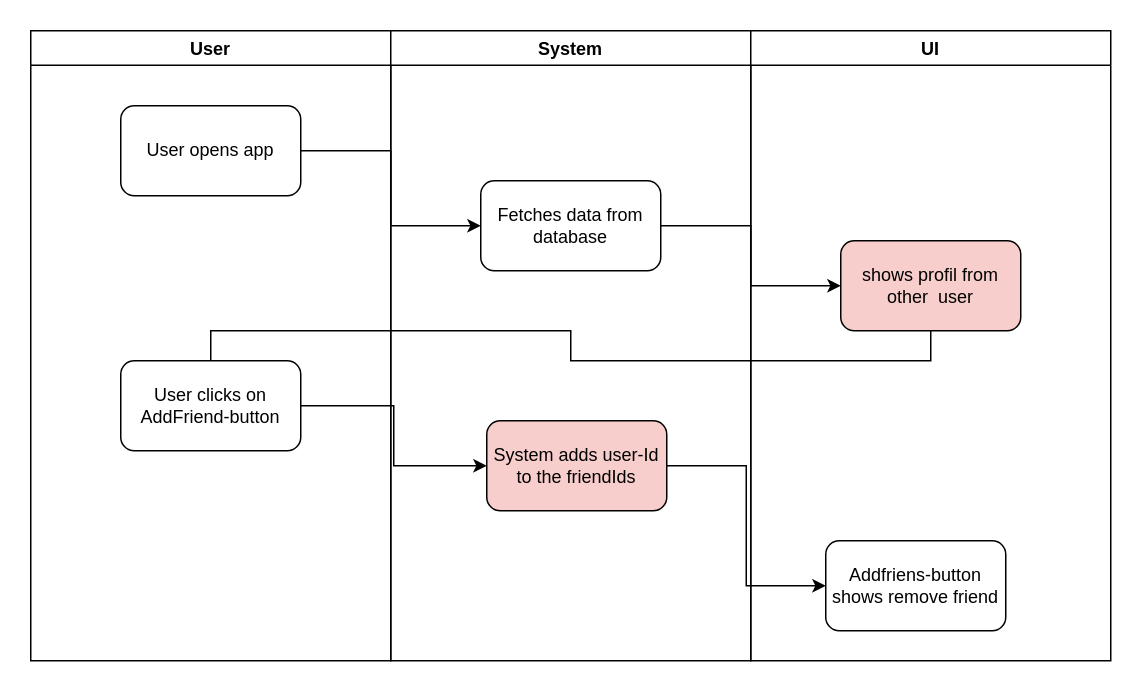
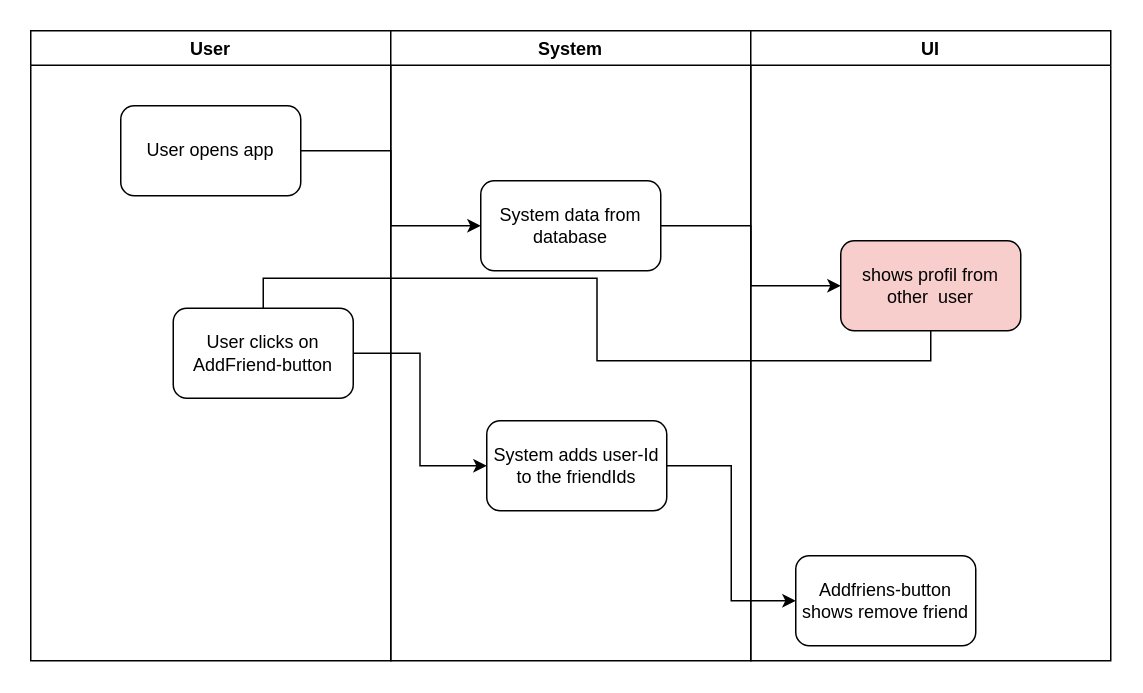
  <mxCell id="0" />
  <mxCell id="1" parent="0" />
  <mxCell id="2" value="User" style="swimlane;" vertex="1" parent="1"><mxGeometry x="20" y="20" width="240" height="420" as="geometry" /></mxCell>
  <mxCell id="3" value="User opens app" style="rounded=1;whiteSpace=wrap;html=1;" vertex="1" parent="2"><mxGeometry x="60" y="50" width="120" height="60" as="geometry" /></mxCell>
- <mxCell id="4" value="User clicks on AddFriend-button" style="rounded=1;whiteSpace=wrap;html=1;" vertex="1" parent="2"><mxGeometry x="60" y="220" width="120" height="60" as="geometry" /></mxCell>
+ <mxCell id="4" value="User clicks on AddFriend-button" style="rounded=1;whiteSpace=wrap;html=1;" vertex="1" parent="2"><mxGeometry x="95" y="185" width="120" height="60" as="geometry" /></mxCell>
  <mxCell id="5" value="System" style="swimlane;" vertex="1" parent="1"><mxGeometry x="260" y="20" width="240" height="420" as="geometry" /></mxCell>
- <mxCell id="6" value="Fetches data from database" style="rounded=1;whiteSpace=wrap;html=1;" vertex="1" parent="5"><mxGeometry x="60" y="100" width="120" height="60" as="geometry" /></mxCell>
- <mxCell id="7" value="System adds user-Id to the friendIds" style="rounded=1;whiteSpace=wrap;html=1;fillColor=#f8cecc;" vertex="1" parent="5"><mxGeometry x="64" y="260" width="120" height="60" as="geometry" /></mxCell>
+ <mxCell id="6" value="System data from database" style="rounded=1;whiteSpace=wrap;html=1;" vertex="1" parent="5"><mxGeometry x="60" y="100" width="120" height="60" as="geometry" /></mxCell>
+ <mxCell id="7" value="System adds user-Id to the friendIds" style="rounded=1;whiteSpace=wrap;html=1;" vertex="1" parent="5"><mxGeometry x="64" y="260" width="120" height="60" as="geometry" /></mxCell>
  <mxCell id="8" value="UI" style="swimlane;" vertex="1" parent="1"><mxGeometry x="500" y="20" width="240" height="420" as="geometry" /></mxCell>
  <mxCell id="9" value="shows profil from other&amp;nbsp; user" style="rounded=1;whiteSpace=wrap;html=1;fillColor=#f8cecc;" vertex="1" parent="8"><mxGeometry x="60" y="140" width="120" height="60" as="geometry" /></mxCell>
- <mxCell id="10" value="Addfriens-button shows remove friend" style="rounded=1;whiteSpace=wrap;html=1;" vertex="1" parent="8"><mxGeometry x="50" y="340" width="120" height="60" as="geometry" /></mxCell>
+ <mxCell id="10" value="Addfriens-button shows remove friend" style="rounded=1;whiteSpace=wrap;html=1;" vertex="1" parent="8"><mxGeometry x="30" y="350" width="120" height="60" as="geometry" /></mxCell>
  <mxCell id="11" style="edgeStyle=orthogonalEdgeStyle;rounded=0;orthogonalLoop=1;jettySize=auto;html=1;exitX=1;exitY=0.5;exitDx=0;exitDy=0;entryX=0;entryY=0.5;entryDx=0;entryDy=0;" edge="1" parent="1" source="3" target="6"><mxGeometry relative="1" as="geometry" /></mxCell>
  <mxCell id="12" style="edgeStyle=orthogonalEdgeStyle;rounded=0;orthogonalLoop=1;jettySize=auto;html=1;exitX=1;exitY=0.5;exitDx=0;exitDy=0;entryX=0;entryY=0.5;entryDx=0;entryDy=0;" edge="1" parent="1" source="6" target="9"><mxGeometry relative="1" as="geometry" /></mxCell>
  <mxCell id="13" style="edgeStyle=orthogonalEdgeStyle;rounded=0;orthogonalLoop=1;jettySize=auto;html=1;exitX=0.5;exitY=1;exitDx=0;exitDy=0;entryX=0.5;entryY=0;entryDx=0;entryDy=0;endArrow=none;" edge="1" parent="1" source="9" target="4"><mxGeometry relative="1" as="geometry" /></mxCell>
  <mxCell id="14" style="edgeStyle=orthogonalEdgeStyle;rounded=0;orthogonalLoop=1;jettySize=auto;html=1;exitX=1;exitY=0.5;exitDx=0;exitDy=0;entryX=0;entryY=0.5;entryDx=0;entryDy=0;" edge="1" parent="1" source="4" target="7"><mxGeometry relative="1" as="geometry" /></mxCell>
  <mxCell id="15" style="edgeStyle=orthogonalEdgeStyle;rounded=0;orthogonalLoop=1;jettySize=auto;html=1;exitX=1;exitY=0.5;exitDx=0;exitDy=0;entryX=0;entryY=0.5;entryDx=0;entryDy=0;" edge="1" parent="1" source="7" target="10"><mxGeometry relative="1" as="geometry" /></mxCell>
